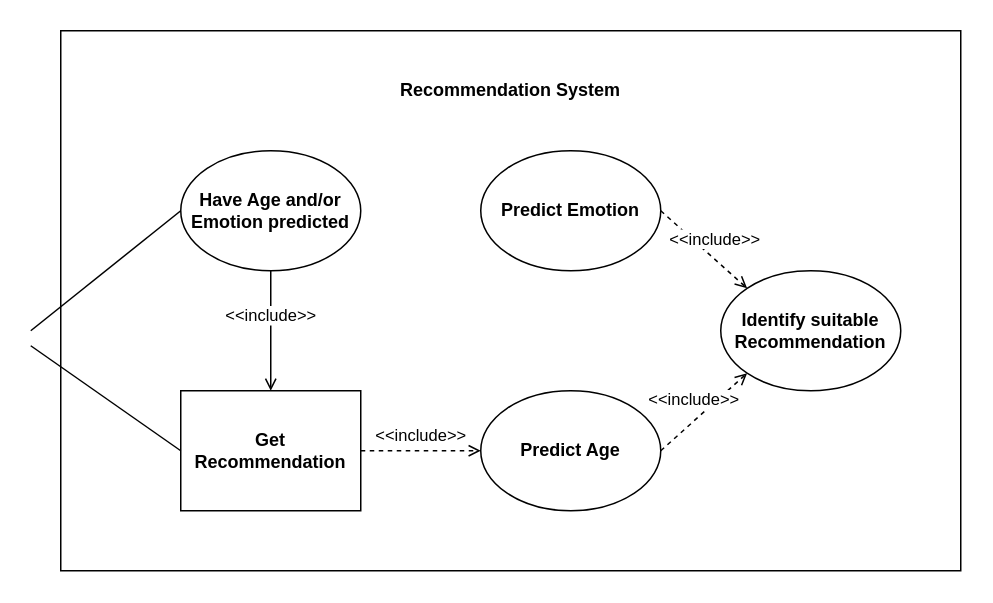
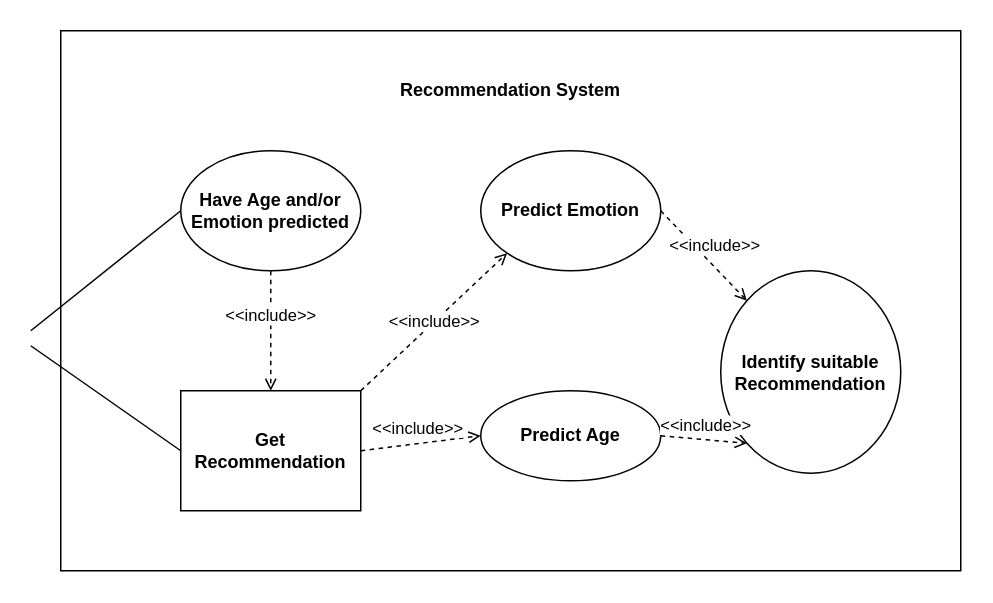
  <mxCell id="0" />
  <mxCell id="1" parent="0" />
  <mxCell id="2" value="" style="rounded=0;whiteSpace=wrap;html=1;fillColor=none;" vertex="1" parent="1"><mxGeometry x="40" y="20" width="600" height="360" as="geometry" /></mxCell>
  <mxCell id="3" value="Get&lt;br&gt;Recommendation" style="whiteSpace=wrap;html=1;fillColor=none;fontStyle=1;rounded=0;" vertex="1" parent="1"><mxGeometry x="120" y="260" width="120" height="80" as="geometry" /></mxCell>
  <mxCell id="4" value="Recommendation System" style="text;html=1;strokeColor=none;fillColor=none;align=center;verticalAlign=middle;whiteSpace=wrap;rounded=0;fontStyle=1" vertex="1" parent="1"><mxGeometry x="260" y="40" width="160" height="40" as="geometry" /></mxCell>
  <mxCell id="5" value="Have Age and/or Emotion predicted" style="ellipse;whiteSpace=wrap;html=1;fillColor=none;fontStyle=1" vertex="1" parent="1"><mxGeometry x="120" y="100" width="120" height="80" as="geometry" /></mxCell>
  <mxCell id="6" value="" style="endArrow=none;html=1;rounded=0;entryX=0;entryY=0.5;entryDx=0;entryDy=0;" edge="1" parent="1" target="3"><mxGeometry width="50" height="50" relative="1" as="geometry"><mxPoint x="20" y="230" as="sourcePoint" /><mxPoint x="370" y="270" as="targetPoint" /></mxGeometry></mxCell>
  <mxCell id="7" value="" style="endArrow=none;html=1;rounded=0;entryX=0;entryY=0.5;entryDx=0;entryDy=0;" edge="1" parent="1" target="5"><mxGeometry width="50" height="50" relative="1" as="geometry"><mxPoint x="20" y="220" as="sourcePoint" /><mxPoint x="370" y="270" as="targetPoint" /></mxGeometry></mxCell>
- <mxCell id="8" value="&amp;lt;&amp;lt;include&amp;gt;&amp;gt;" style="endArrow=open;dashed=0;html=1;rounded=0;endFill=0;exitX=0.5;exitY=1;exitDx=0;exitDy=0;entryX=0.5;entryY=0;entryDx=0;entryDy=0;" edge="1" parent="1" source="5" target="3"><mxGeometry x="-0.25" width="50" height="50" relative="1" as="geometry"><mxPoint x="180" y="180" as="sourcePoint" /><mxPoint x="320" y="220" as="targetPoint" /><mxPoint as="offset" /></mxGeometry></mxCell>
- <mxCell id="9" value="Predict Age" style="ellipse;whiteSpace=wrap;html=1;fillColor=none;fontStyle=1" vertex="1" parent="1"><mxGeometry x="320" y="260" width="120" height="80" as="geometry" /></mxCell>
+ <mxCell id="8" value="&amp;lt;&amp;lt;include&amp;gt;&amp;gt;" style="endArrow=open;dashed=1;html=1;rounded=0;endFill=0;exitX=0.5;exitY=1;exitDx=0;exitDy=0;entryX=0.5;entryY=0;entryDx=0;entryDy=0;" edge="1" parent="1" source="5" target="3"><mxGeometry x="-0.25" width="50" height="50" relative="1" as="geometry"><mxPoint x="180" y="180" as="sourcePoint" /><mxPoint x="320" y="220" as="targetPoint" /><mxPoint as="offset" /></mxGeometry></mxCell>
+ <mxCell id="9" value="Predict Age" style="ellipse;whiteSpace=wrap;html=1;fillColor=none;fontStyle=1" vertex="1" parent="1"><mxGeometry x="320" y="260" width="120" height="60" as="geometry" /></mxCell>
  <mxCell id="10" value="Predict Emotion" style="ellipse;whiteSpace=wrap;html=1;fillColor=none;fontStyle=1" vertex="1" parent="1"><mxGeometry x="320" y="100" width="120" height="80" as="geometry" /></mxCell>
- <mxCell id="11" value="Identify suitable Recommendation" style="ellipse;whiteSpace=wrap;html=1;fillColor=none;fontStyle=1" vertex="1" parent="1"><mxGeometry x="480" y="180" width="120" height="80" as="geometry" /></mxCell>
+ <mxCell id="11" value="Identify suitable Recommendation" style="ellipse;whiteSpace=wrap;html=1;fillColor=none;fontStyle=1" vertex="1" parent="1"><mxGeometry x="480" y="180" width="120" height="135" as="geometry" /></mxCell>
  <mxCell id="12" value="&amp;lt;&amp;lt;include&amp;gt;&amp;gt;" style="endArrow=open;dashed=1;html=1;rounded=0;entryX=0;entryY=1;entryDx=0;entryDy=0;endFill=0;exitX=1;exitY=0.5;exitDx=0;exitDy=0;" edge="1" parent="1" source="9" target="11"><mxGeometry y="10" width="50" height="50" relative="1" as="geometry"><mxPoint x="190" y="270" as="sourcePoint" /><mxPoint x="190" y="190" as="targetPoint" /><mxPoint as="offset" /></mxGeometry></mxCell>
  <mxCell id="13" value="&amp;lt;&amp;lt;include&amp;gt;&amp;gt;" style="endArrow=open;dashed=1;html=1;rounded=0;entryX=0;entryY=0;entryDx=0;entryDy=0;endFill=0;exitX=1;exitY=0.5;exitDx=0;exitDy=0;" edge="1" parent="1" source="10" target="11"><mxGeometry y="10" width="50" height="50" relative="1" as="geometry"><mxPoint x="200" y="280" as="sourcePoint" /><mxPoint x="200" y="200" as="targetPoint" /><mxPoint as="offset" /></mxGeometry></mxCell>
  <mxCell id="14" value="&amp;lt;&amp;lt;include&amp;gt;&amp;gt;" style="endArrow=open;dashed=1;html=1;rounded=0;entryX=0;entryY=0.5;entryDx=0;entryDy=0;endFill=0;exitX=1;exitY=0.5;exitDx=0;exitDy=0;" edge="1" parent="1" source="3" target="9"><mxGeometry y="10" width="50" height="50" relative="1" as="geometry"><mxPoint x="210" y="290" as="sourcePoint" /><mxPoint x="210" y="210" as="targetPoint" /><mxPoint as="offset" /></mxGeometry></mxCell>
+ <mxCell id="15" value="&amp;lt;&amp;lt;include&amp;gt;&amp;gt;" style="endArrow=open;dashed=1;html=1;rounded=0;entryX=0;entryY=1;entryDx=0;entryDy=0;endFill=0;exitX=1;exitY=0;exitDx=0;exitDy=0;" edge="1" parent="1" source="3" target="10"><mxGeometry width="50" height="50" relative="1" as="geometry"><mxPoint x="220" y="300" as="sourcePoint" /><mxPoint x="220" y="220" as="targetPoint" /><mxPoint as="offset" /></mxGeometry></mxCell>
